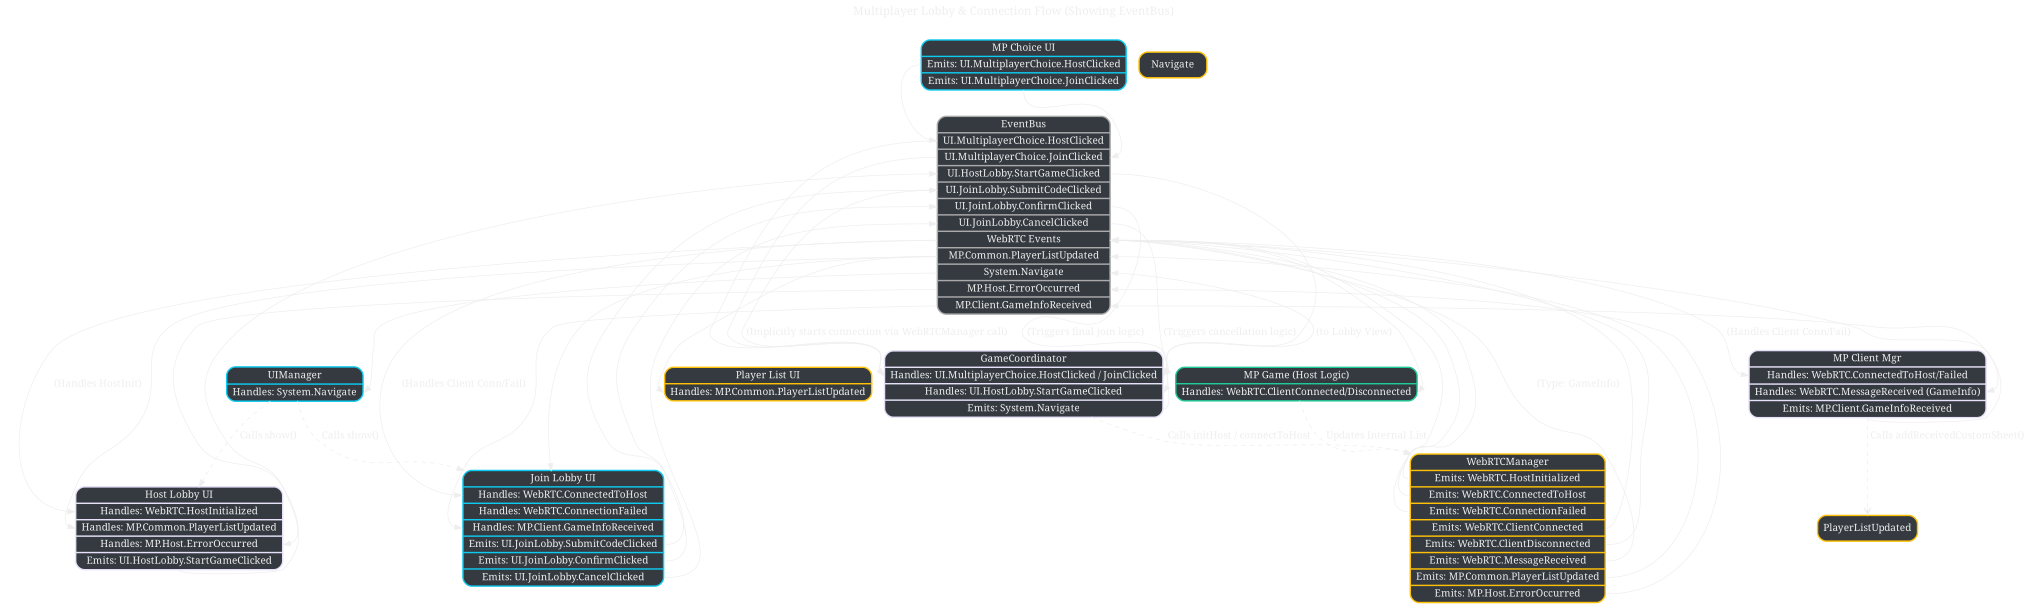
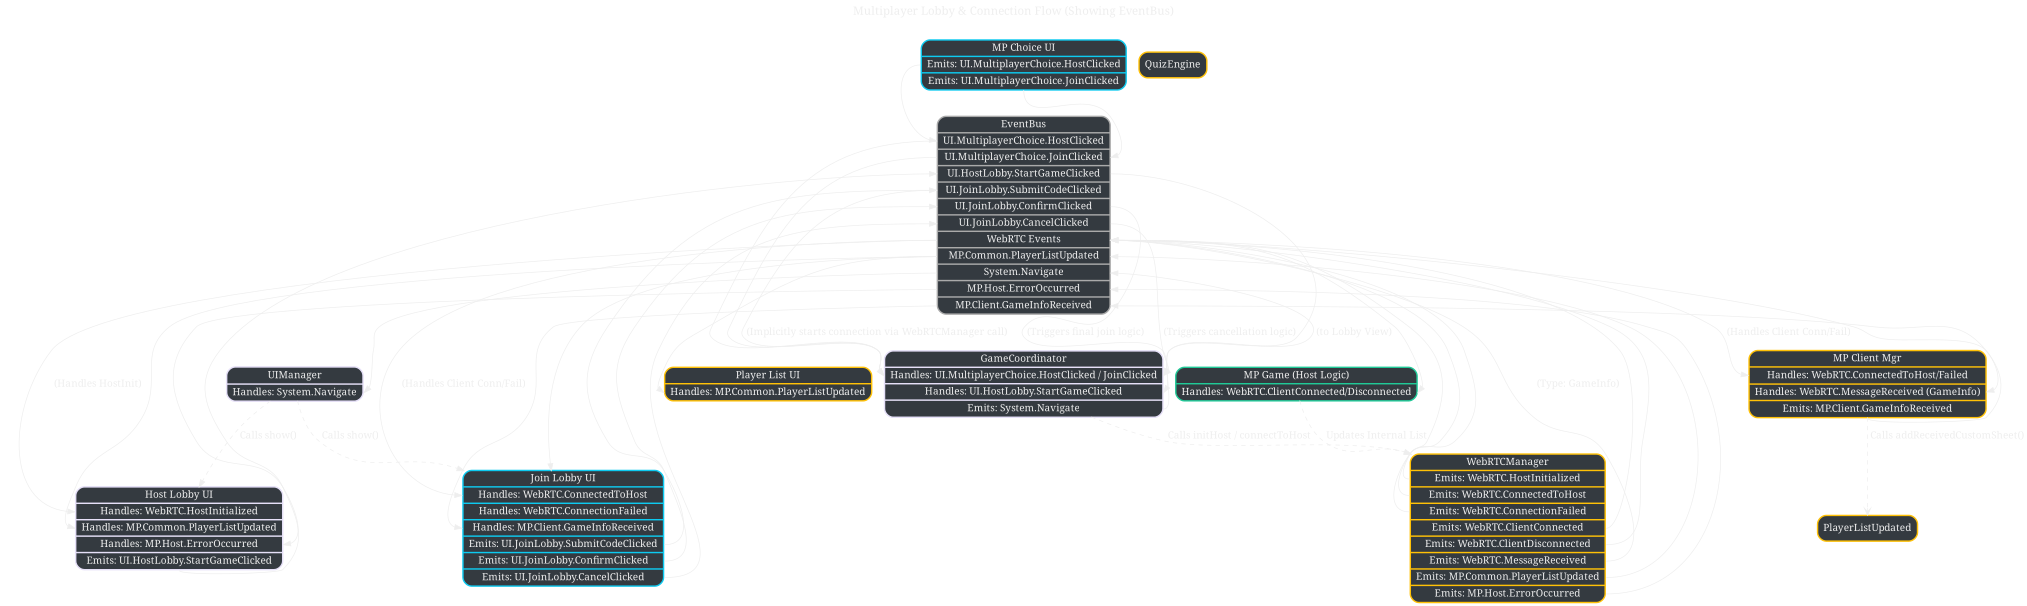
  digraph {
    fontcolor="#eeeeee"
    fontname="Noto Serif"
    fontsize=16
    label="Multiplayer Lobby & Connection Flow (Showing EventBus)"
    labelloc=t
    rankdir=TD
    node [color="#ffc107" fillcolor="#343a40" fontcolor="#eeeeee" fontname="Noto Serif" penwidth=2 shape=record style="rounded,filled"]
    edge [color="#eeeeee" fontcolor="#eeeeee" fontname="Noto Serif" headport=evWebRTC]
    n1 [color="#0dcaf0" label="{ MP Choice UI | {<emits_host> Emits: UI.MultiplayerChoice.HostClicked} | {<emits_join> Emits: UI.MultiplayerChoice.JoinClicked} }"]
    n2 [color="#aaaaaa" label="{ EventBus | {<evUIHost> UI.MultiplayerChoice.HostClicked} | {<evUIJoin> UI.MultiplayerChoice.JoinClicked} | {<evUIStart> UI.HostLobby.StartGameClicked} | {<evUISubmit> UI.JoinLobby.SubmitCodeClicked} | {<evUIConfirm> UI.JoinLobby.ConfirmClicked} | {<evUICancel> UI.JoinLobby.CancelClicked} | {<evWebRTC> WebRTC Events} | {<evPlayerListUpdate> MP.Common.PlayerListUpdated} | {<evNav> System.Navigate} | {<evHostErr> MP.Host.ErrorOccurred} | {<evClientInfo> MP.Client.GameInfoReceived} }"]
    n3 [color="#e6e0f8" label="{ Host Lobby UI | {<handles_init> Handles: WebRTC.HostInitialized} | {<handles_list> Handles: MP.Common.PlayerListUpdated} | {<handles_error> Handles: MP.Host.ErrorOccurred} | {<emits_start> Emits: UI.HostLobby.StartGameClicked} }"]
    n4 [color="#0dcaf0" label="{ Join Lobby UI | {<handles_conn> Handles: WebRTC.ConnectedToHost} | {<handles_fail> Handles: WebRTC.ConnectionFailed} | {<handles_info> Handles: MP.Client.GameInfoReceived} | {<emits_submit> Emits: UI.JoinLobby.SubmitCodeClicked} | {<emits_confirm> Emits: UI.JoinLobby.ConfirmClicked} | {<emits_cancel> Emits: UI.JoinLobby.CancelClicked} }"]
    n5 [label="{ Player List UI | {<handles_state> Handles: MP.Common.PlayerListUpdated} }"]
    n6 [color="#e6e0f8" label="{ GameCoordinator | {<handles_choice> Handles: UI.MultiplayerChoice.HostClicked / JoinClicked} | {<handles_lobby> Handles: UI.HostLobby.StartGameClicked} | {<emits_nav> Emits: System.Navigate} }"]
-   n7 [color="#0dcaf0" label="{ UIManager | {<handles_nav> Handles: System.Navigate} }"]
+   n7 [color="#e6e0f8" label="{ UIManager | {<handles_nav> Handles: System.Navigate} }"]
    n8 [color="#20c997" label="{ MP Game (Host Logic) | {<handles_rtc> Handles: WebRTC.ClientConnected/Disconnected} }"]
-   n9 [color="#e6e0f8" label="{ MP Client Mgr | {<handles_rtc> Handles: WebRTC.ConnectedToHost/Failed} | {<handles_msg> Handles: WebRTC.MessageReceived (GameInfo)} | {<emits_info> Emits: MP.Client.GameInfoReceived} }"]
+   n9 [label="{ MP Client Mgr | {<handles_rtc> Handles: WebRTC.ConnectedToHost/Failed} | {<handles_msg> Handles: WebRTC.MessageReceived (GameInfo)} | {<emits_info> Emits: MP.Client.GameInfoReceived} }"]
    n10 [label="{ WebRTCManager | {<emits_init> Emits: WebRTC.HostInitialized} | {<emits_conn> Emits: WebRTC.ConnectedToHost} | {<emits_fail> Emits: WebRTC.ConnectionFailed} | {<emits_cli_conn> Emits: WebRTC.ClientConnected} | {<emits_cli_dis> Emits: WebRTC.ClientDisconnected} | {<emits_msg> Emits: WebRTC.MessageReceived} | {<emits_player_update> Emits: MP.Common.PlayerListUpdated} | {<emits_host_error> Emits: MP.Host.ErrorOccurred} }"]
    n11 [label=PlayerListUpdated shape=box]
-   n12 [label=Navigate shape=box]
+   n12 [label=QuizEngine shape=box]
    n1 -> n2 [headport=evUIHost tailport=emits_host]
    n1 -> n2 [headport=evUIJoin tailport=emits_join]
    n2 -> n3 [headport=handles_init label=" (Handles HostInit)" tailport=evWebRTC]
    n2 -> n3 [headport=handles_list tailport=evPlayerListUpdate]
    n2 -> n3 [headport=handles_error tailport=evHostErr]
    n2 -> n4 [headport=handles_conn label=" (Handles Client Conn/Fail)" tailport=evWebRTC]
    n2 -> n4 [headport=handles_info tailport=evClientInfo]
    n2 -> n4 [headport=handles_state tailport=evPlayerListUpdate]
    n2 -> n5 [headport=handles_state tailport=evPlayerListUpdate]
    n2 -> n6 [headport=handles_choice tailport=evUIHost]
    n2 -> n6 [headport=handles_choice tailport=evUIJoin]
    n2 -> n6 [headport=handles_choice label=" (Implicitly starts connection via WebRTCManager call)" tailport=evUISubmit]
    n2 -> n6 [headport=handles_choice label=" (Triggers final join logic)" tailport=evUIConfirm]
    n2 -> n6 [headport=handles_choice label=" (Triggers cancellation logic)" tailport=evUICancel]
    n2 -> n6 [headport=handles_lobby tailport=evUIStart]
    n2 -> n7 [headport=handles_nav tailport=evNav]
    n2 -> n8 [headport=handles_rtc tailport=evWebRTC]
    n2 -> n9 [headport=handles_rtc label=" (Handles Client Conn/Fail)" tailport=evWebRTC]
    n2 -> n9 [headport=handles_msg tailport=evWebRTC]
    n3 -> n2 [headport=evUIStart tailport=emits_start]
    n4 -> n2 [headport=evUISubmit tailport=emits_submit]
    n4 -> n2 [headport=evUIConfirm tailport=emits_confirm]
    n4 -> n2 [headport=evUICancel tailport=emits_cancel]
    n6 -> n2 [headport=evNav label=" (to Lobby View)" tailport=emits_nav]
    n6 -> n10 [label=" Calls initHost / connectToHost" style=dashed]
    n7 -> n3 [label=" Calls show()" style=dashed]
    n7 -> n4 [label=" Calls show()" style=dashed]
    n8 -> n10 [label=" Updates Internal List" style=dashed]
    n9 -> n2 [headport=evClientInfo tailport=emits_info]
    n9 -> n11 [arrowhead=open label=" Calls addReceivedCustomSheet()" style=dashed]
    n10 -> n2 [tailport=emits_init]
    n10 -> n2 [tailport=emits_conn]
    n10 -> n2 [tailport=emits_fail]
    n10 -> n2 [label=" (Type: GameInfo)" tailport=emits_msg]
    n10 -> n2 [tailport=emits_cli_conn]
    n10 -> n2 [tailport=emits_cli_dis]
    n10 -> n2 [headport=evPlayerListUpdate tailport=emits_player_update]
    n10 -> n2 [headport=evHostErr tailport=emits_host_error]
  }
